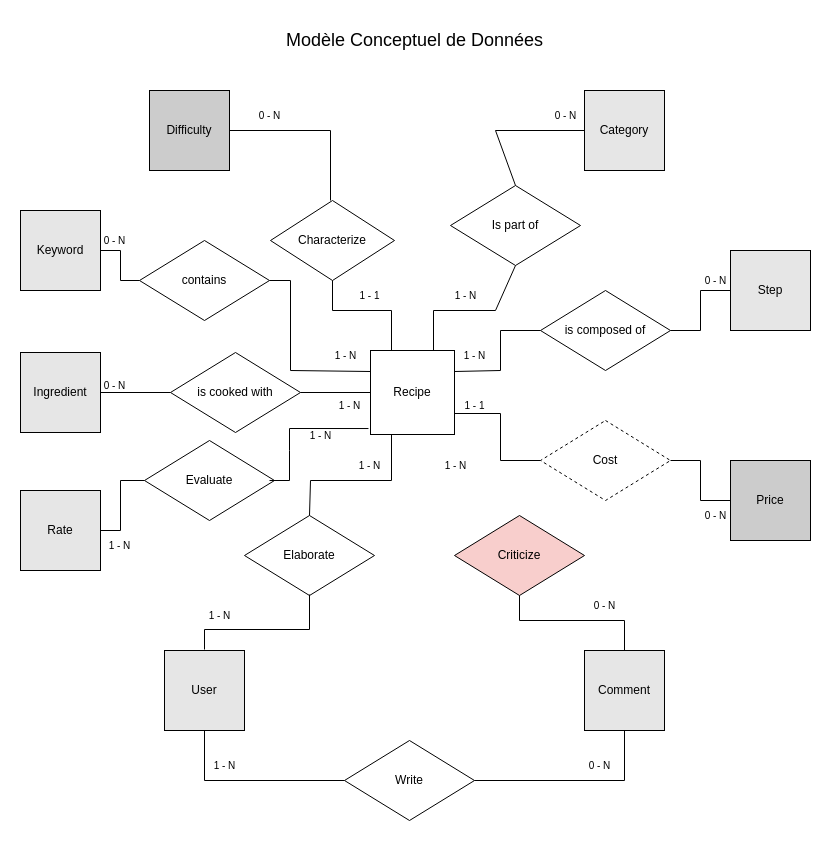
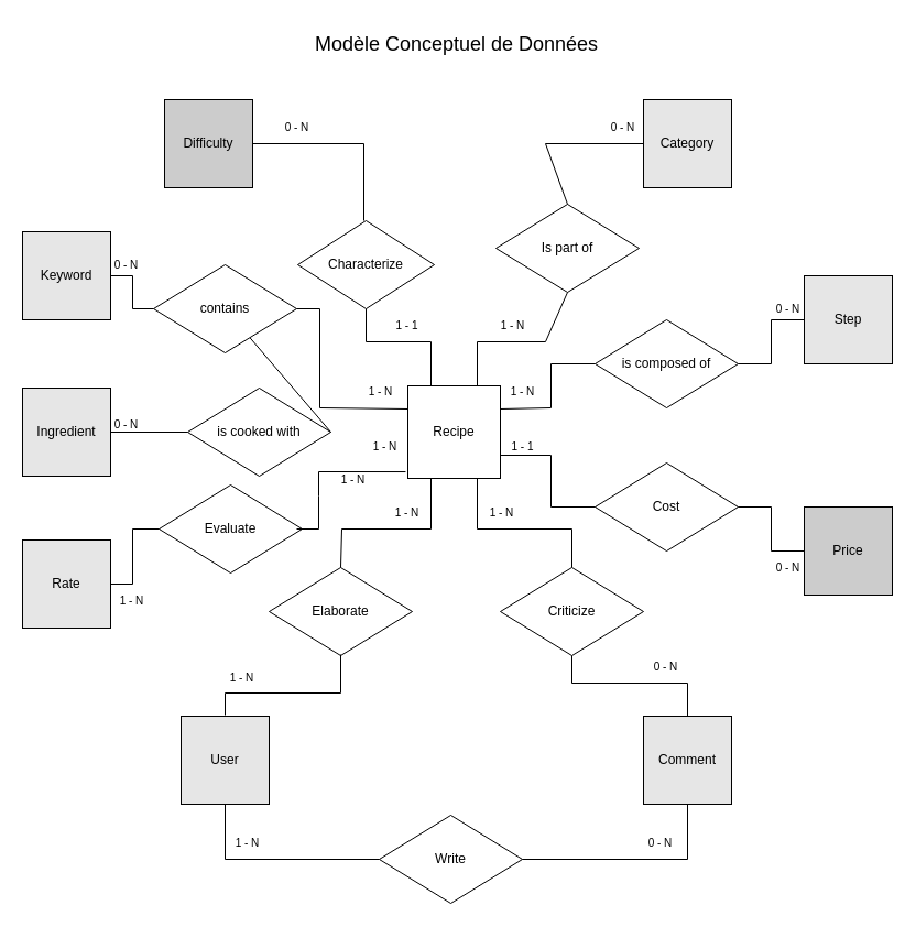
  <mxCell id="0" />
  <mxCell id="1" parent="0" />
  <mxCell id="2" value="Recipe" style="whiteSpace=wrap;html=1;aspect=fixed;" parent="1" vertex="1"><mxGeometry x="370" y="350" width="84" height="84" as="geometry" /></mxCell>
  <mxCell id="3" value="Difficulty" style="whiteSpace=wrap;html=1;aspect=fixed;fillColor=#CCCCCC;" parent="1" vertex="1"><mxGeometry x="149" y="90" width="80" height="80" as="geometry" /></mxCell>
  <mxCell id="4" value="Category" style="whiteSpace=wrap;html=1;aspect=fixed;fillColor=#E6E6E6;" parent="1" vertex="1"><mxGeometry x="584" y="90" width="80" height="80" as="geometry" /></mxCell>
  <mxCell id="5" value="Step" style="whiteSpace=wrap;html=1;aspect=fixed;fillColor=#E6E6E6;" parent="1" vertex="1"><mxGeometry x="730" y="250" width="80" height="80" as="geometry" /></mxCell>
  <mxCell id="6" value="Price" style="whiteSpace=wrap;html=1;aspect=fixed;fillColor=#CCCCCC;" parent="1" vertex="1"><mxGeometry x="730" y="460" width="80" height="80" as="geometry" /></mxCell>
  <mxCell id="7" value="Comment" style="whiteSpace=wrap;html=1;aspect=fixed;fillColor=#E6E6E6;" parent="1" vertex="1"><mxGeometry x="584" y="650" width="80" height="80" as="geometry" /></mxCell>
  <mxCell id="8" value="User" style="whiteSpace=wrap;html=1;aspect=fixed;fillColor=#E6E6E6;" parent="1" vertex="1"><mxGeometry x="164" y="650" width="80" height="80" as="geometry" /></mxCell>
  <mxCell id="9" value="Ingredient" style="whiteSpace=wrap;html=1;aspect=fixed;fillColor=#E6E6E6;" parent="1" vertex="1"><mxGeometry x="20" y="352" width="80" height="80" as="geometry" /></mxCell>
  <mxCell id="10" value="is cooked with" style="rhombus;whiteSpace=wrap;html=1;" parent="1" vertex="1"><mxGeometry x="170" y="352" width="130" height="80" as="geometry" /></mxCell>
  <mxCell id="11" value="Characterize" style="rhombus;whiteSpace=wrap;html=1;" parent="1" vertex="1"><mxGeometry x="270" y="200" width="124" height="80" as="geometry" /></mxCell>
  <mxCell id="12" value="Is part of" style="rhombus;whiteSpace=wrap;html=1;" parent="1" vertex="1"><mxGeometry x="450" y="185" width="130" height="80" as="geometry" /></mxCell>
  <mxCell id="13" value="is composed of" style="rhombus;whiteSpace=wrap;html=1;" parent="1" vertex="1"><mxGeometry x="540" y="290" width="130" height="80" as="geometry" /></mxCell>
- <mxCell id="14" value="Cost" style="rhombus;whiteSpace=wrap;html=1;dashed=1;" parent="1" vertex="1"><mxGeometry x="540" y="420" width="130" height="80" as="geometry" /></mxCell>
- <mxCell id="15" value="Criticize" style="rhombus;whiteSpace=wrap;html=1;fillColor=#f8cecc;" parent="1" vertex="1"><mxGeometry x="454" y="515" width="130" height="80" as="geometry" /></mxCell>
+ <mxCell id="14" value="Cost" style="rhombus;whiteSpace=wrap;html=1;" parent="1" vertex="1"><mxGeometry x="540" y="420" width="130" height="80" as="geometry" /></mxCell>
+ <mxCell id="15" value="Criticize" style="rhombus;whiteSpace=wrap;html=1;" parent="1" vertex="1"><mxGeometry x="454" y="515" width="130" height="80" as="geometry" /></mxCell>
  <mxCell id="16" value="Elaborate" style="rhombus;whiteSpace=wrap;html=1;" parent="1" vertex="1"><mxGeometry x="244" y="515" width="130" height="80" as="geometry" /></mxCell>
  <mxCell id="17" value="Write" style="rhombus;whiteSpace=wrap;html=1;" parent="1" vertex="1"><mxGeometry x="344" y="740" width="130" height="80" as="geometry" /></mxCell>
  <mxCell id="18" value="" style="endArrow=none;html=1;rounded=0;exitX=0.5;exitY=1;exitDx=0;exitDy=0;entryX=1;entryY=0.5;entryDx=0;entryDy=0;" parent="1" source="7" target="17" edge="1"><mxGeometry width="50" height="50" relative="1" as="geometry"><mxPoint x="480" y="730" as="sourcePoint" /><mxPoint x="625" y="810" as="targetPoint" /><Array as="points"><mxPoint x="624" y="780" /></Array></mxGeometry></mxCell>
  <mxCell id="19" value="" style="endArrow=none;html=1;rounded=0;entryX=0.5;entryY=1;entryDx=0;entryDy=0;exitX=0.5;exitY=0;exitDx=0;exitDy=0;" parent="1" source="7" target="15" edge="1"><mxGeometry width="50" height="50" relative="1" as="geometry"><mxPoint x="410" y="650" as="sourcePoint" /><mxPoint x="460" y="600" as="targetPoint" /><Array as="points"><mxPoint x="624" y="620" /><mxPoint x="519" y="620" /></Array></mxGeometry></mxCell>
  <mxCell id="20" value="" style="endArrow=none;html=1;rounded=0;entryX=0.5;entryY=1;entryDx=0;entryDy=0;exitX=0.5;exitY=0;exitDx=0;exitDy=0;" parent="1" edge="1"><mxGeometry width="50" height="50" relative="1" as="geometry"><mxPoint x="204" y="649" as="sourcePoint" /><mxPoint x="309" y="594" as="targetPoint" /><Array as="points"><mxPoint x="204" y="629" /><mxPoint x="309" y="629" /></Array></mxGeometry></mxCell>
  <mxCell id="21" value="" style="endArrow=none;html=1;rounded=0;exitX=0.5;exitY=0;exitDx=0;exitDy=0;entryX=0.25;entryY=1;entryDx=0;entryDy=0;" parent="1" source="16" target="2" edge="1"><mxGeometry width="50" height="50" relative="1" as="geometry"><mxPoint x="410" y="650" as="sourcePoint" /><mxPoint x="460" y="600" as="targetPoint" /><Array as="points"><mxPoint x="310" y="480" /><mxPoint x="391" y="480" /></Array></mxGeometry></mxCell>
+ <mxCell id="22" value="" style="endArrow=none;html=1;rounded=0;exitX=0.75;exitY=1;exitDx=0;exitDy=0;entryX=0.5;entryY=0;entryDx=0;entryDy=0;" parent="1" source="2" target="15" edge="1"><mxGeometry width="50" height="50" relative="1" as="geometry"><mxPoint x="410" y="650" as="sourcePoint" /><mxPoint x="460" y="600" as="targetPoint" /><Array as="points"><mxPoint x="433" y="480" /><mxPoint x="519" y="480" /></Array></mxGeometry></mxCell>
  <mxCell id="23" value="" style="endArrow=none;html=1;rounded=0;entryX=0;entryY=0.5;entryDx=0;entryDy=0;exitX=1;exitY=0.75;exitDx=0;exitDy=0;" parent="1" source="2" target="14" edge="1"><mxGeometry width="50" height="50" relative="1" as="geometry"><mxPoint x="410" y="650" as="sourcePoint" /><mxPoint x="460" y="600" as="targetPoint" /><Array as="points"><mxPoint x="500" y="413" /><mxPoint x="500" y="460" /></Array></mxGeometry></mxCell>
  <mxCell id="24" value="" style="endArrow=none;html=1;rounded=0;exitX=1;exitY=0.5;exitDx=0;exitDy=0;entryX=0;entryY=0.5;entryDx=0;entryDy=0;" parent="1" source="14" target="6" edge="1"><mxGeometry width="50" height="50" relative="1" as="geometry"><mxPoint x="620" y="460" as="sourcePoint" /><mxPoint x="670" y="410" as="targetPoint" /><Array as="points"><mxPoint x="700" y="460" /><mxPoint x="700" y="500" /></Array></mxGeometry></mxCell>
  <mxCell id="25" value="" style="endArrow=none;html=1;rounded=0;exitX=1;exitY=0.25;exitDx=0;exitDy=0;" parent="1" source="2" edge="1"><mxGeometry width="50" height="50" relative="1" as="geometry"><mxPoint x="490" y="380" as="sourcePoint" /><mxPoint x="540" y="330" as="targetPoint" /><Array as="points"><mxPoint x="500" y="370" /><mxPoint x="500" y="330" /></Array></mxGeometry></mxCell>
  <mxCell id="26" value="" style="endArrow=none;html=1;rounded=0;entryX=0;entryY=0.5;entryDx=0;entryDy=0;exitX=1;exitY=0.5;exitDx=0;exitDy=0;" parent="1" source="13" target="5" edge="1"><mxGeometry width="50" height="50" relative="1" as="geometry"><mxPoint x="610" y="460" as="sourcePoint" /><mxPoint x="660" y="410" as="targetPoint" /><Array as="points"><mxPoint x="700" y="330" /><mxPoint x="700" y="290" /></Array></mxGeometry></mxCell>
- <mxCell id="27" value="" style="endArrow=none;html=1;rounded=0;entryX=0;entryY=0.5;entryDx=0;entryDy=0;exitX=1;exitY=0.5;exitDx=0;exitDy=0;" parent="1" source="10" target="2" edge="1"><mxGeometry width="50" height="50" relative="1" as="geometry"><mxPoint x="320" y="460" as="sourcePoint" /><mxPoint x="370" y="410" as="targetPoint" /></mxGeometry></mxCell>
+ <mxCell id="27" value="" style="endArrow=none;html=1;rounded=0;exitX=1;exitY=0.5;exitDx=0;exitDy=0;" parent="1" source="10" target="34" edge="1"><mxGeometry width="50" height="50" relative="1" as="geometry"><mxPoint x="320" y="460" as="sourcePoint" /><mxPoint x="370" y="410" as="targetPoint" /></mxGeometry></mxCell>
  <mxCell id="28" value="" style="endArrow=none;html=1;rounded=0;entryX=1;entryY=0.5;entryDx=0;entryDy=0;exitX=0;exitY=0.5;exitDx=0;exitDy=0;" parent="1" source="10" target="9" edge="1"><mxGeometry width="50" height="50" relative="1" as="geometry"><mxPoint x="320" y="460" as="sourcePoint" /><mxPoint x="370" y="410" as="targetPoint" /></mxGeometry></mxCell>
  <mxCell id="29" value="" style="endArrow=none;html=1;rounded=0;entryX=0.5;entryY=1;entryDx=0;entryDy=0;exitX=0.75;exitY=0;exitDx=0;exitDy=0;" parent="1" source="2" target="12" edge="1"><mxGeometry width="50" height="50" relative="1" as="geometry"><mxPoint x="430" y="320" as="sourcePoint" /><mxPoint x="480" y="270" as="targetPoint" /><Array as="points"><mxPoint x="433" y="310" /><mxPoint x="495" y="310" /></Array></mxGeometry></mxCell>
  <mxCell id="30" value="" style="endArrow=none;html=1;rounded=0;exitX=0.25;exitY=0;exitDx=0;exitDy=0;entryX=0.5;entryY=1;entryDx=0;entryDy=0;" parent="1" source="2" target="11" edge="1"><mxGeometry width="50" height="50" relative="1" as="geometry"><mxPoint x="430" y="320" as="sourcePoint" /><mxPoint x="480" y="270" as="targetPoint" /><Array as="points"><mxPoint x="391" y="310" /><mxPoint x="332" y="310" /></Array></mxGeometry></mxCell>
  <mxCell id="31" value="" style="endArrow=none;html=1;rounded=0;entryX=1;entryY=0.5;entryDx=0;entryDy=0;" parent="1" target="3" edge="1"><mxGeometry width="50" height="50" relative="1" as="geometry"><mxPoint x="330" y="200" as="sourcePoint" /><mxPoint x="380" y="150" as="targetPoint" /><Array as="points"><mxPoint x="330" y="130" /></Array></mxGeometry></mxCell>
  <mxCell id="32" value="" style="endArrow=none;html=1;rounded=0;entryX=0;entryY=0.5;entryDx=0;entryDy=0;exitX=0.5;exitY=0;exitDx=0;exitDy=0;" parent="1" source="12" target="4" edge="1"><mxGeometry width="50" height="50" relative="1" as="geometry"><mxPoint x="430" y="320" as="sourcePoint" /><mxPoint x="480" y="270" as="targetPoint" /><Array as="points"><mxPoint x="495" y="130" /></Array></mxGeometry></mxCell>
  <mxCell id="33" value="Keyword" style="whiteSpace=wrap;html=1;aspect=fixed;fillColor=#E6E6E6;" parent="1" vertex="1"><mxGeometry x="20" y="210" width="80" height="80" as="geometry" /></mxCell>
  <mxCell id="34" value="contains" style="rhombus;whiteSpace=wrap;html=1;" parent="1" vertex="1"><mxGeometry x="139" y="240" width="130" height="80" as="geometry" /></mxCell>
  <mxCell id="35" value="" style="endArrow=none;html=1;rounded=0;entryX=0;entryY=0.5;entryDx=0;entryDy=0;exitX=1;exitY=0.5;exitDx=0;exitDy=0;" parent="1" source="33" target="34" edge="1"><mxGeometry width="50" height="50" relative="1" as="geometry"><mxPoint x="280" y="470" as="sourcePoint" /><mxPoint x="330" y="420" as="targetPoint" /><Array as="points"><mxPoint x="120" y="250" /><mxPoint x="120" y="280" /></Array></mxGeometry></mxCell>
  <mxCell id="36" value="" style="endArrow=none;html=1;rounded=0;entryX=0;entryY=0.25;entryDx=0;entryDy=0;exitX=1;exitY=0.5;exitDx=0;exitDy=0;" parent="1" source="34" target="2" edge="1"><mxGeometry width="50" height="50" relative="1" as="geometry"><mxPoint x="280" y="470" as="sourcePoint" /><mxPoint x="330" y="420" as="targetPoint" /><Array as="points"><mxPoint x="290" y="280" /><mxPoint x="290" y="370" /></Array></mxGeometry></mxCell>
  <mxCell id="37" value="1 - 1" style="text;html=1;align=center;verticalAlign=middle;resizable=0;points=[];autosize=1;strokeColor=none;fillColor=none;fontSize=10;" parent="1" vertex="1"><mxGeometry x="349" y="280" width="40" height="30" as="geometry" /></mxCell>
  <mxCell id="38" value="&lt;font style=&quot;font-size: 10px;&quot;&gt;0 - N&lt;/font&gt;" style="text;html=1;align=center;verticalAlign=middle;resizable=0;points=[];autosize=1;strokeColor=none;fillColor=none;" parent="1" vertex="1"><mxGeometry x="244" y="100" width="50" height="30" as="geometry" /></mxCell>
  <mxCell id="39" value="&lt;font style=&quot;font-size: 10px;&quot;&gt;0 - N&lt;/font&gt;" style="text;html=1;align=center;verticalAlign=middle;resizable=0;points=[];autosize=1;strokeColor=none;fillColor=none;" parent="1" vertex="1"><mxGeometry x="540" y="100" width="50" height="30" as="geometry" /></mxCell>
  <mxCell id="40" value="1 - N" style="text;html=1;align=center;verticalAlign=middle;resizable=0;points=[];autosize=1;strokeColor=none;fillColor=none;fontSize=10;" parent="1" vertex="1"><mxGeometry x="440" y="280" width="50" height="30" as="geometry" /></mxCell>
  <mxCell id="41" value="1 - N" style="text;html=1;align=center;verticalAlign=middle;resizable=0;points=[];autosize=1;strokeColor=none;fillColor=none;fontSize=10;" parent="1" vertex="1"><mxGeometry x="320" y="340" width="50" height="30" as="geometry" /></mxCell>
  <mxCell id="42" value="&lt;font style=&quot;font-size: 10px;&quot;&gt;0 - N&lt;/font&gt;" style="text;html=1;align=center;verticalAlign=middle;resizable=0;points=[];autosize=1;strokeColor=none;fillColor=none;" parent="1" vertex="1"><mxGeometry x="89" y="225" width="50" height="30" as="geometry" /></mxCell>
  <mxCell id="43" value="1 - N" style="text;html=1;align=center;verticalAlign=middle;resizable=0;points=[];autosize=1;strokeColor=none;fillColor=none;fontSize=10;" parent="1" vertex="1"><mxGeometry x="324" y="390" width="50" height="30" as="geometry" /></mxCell>
  <mxCell id="44" value="&lt;font style=&quot;font-size: 10px;&quot;&gt;0 - N&lt;/font&gt;" style="text;html=1;align=center;verticalAlign=middle;resizable=0;points=[];autosize=1;strokeColor=none;fillColor=none;" parent="1" vertex="1"><mxGeometry x="89" y="370" width="50" height="30" as="geometry" /></mxCell>
  <mxCell id="45" value="&lt;font style=&quot;font-size: 10px;&quot;&gt;0 - N&lt;/font&gt;" style="text;html=1;align=center;verticalAlign=middle;resizable=0;points=[];autosize=1;strokeColor=none;fillColor=none;" parent="1" vertex="1"><mxGeometry x="690" y="500" width="50" height="30" as="geometry" /></mxCell>
  <mxCell id="46" value="&lt;font style=&quot;font-size: 10px;&quot;&gt;0 - N&lt;/font&gt;" style="text;html=1;align=center;verticalAlign=middle;resizable=0;points=[];autosize=1;strokeColor=none;fillColor=none;" parent="1" vertex="1"><mxGeometry x="690" y="265" width="50" height="30" as="geometry" /></mxCell>
  <mxCell id="47" value="1 - N" style="text;html=1;align=center;verticalAlign=middle;resizable=0;points=[];autosize=1;strokeColor=none;fillColor=none;fontSize=10;" parent="1" vertex="1"><mxGeometry x="449" y="340" width="50" height="30" as="geometry" /></mxCell>
  <mxCell id="48" value="1 - 1" style="text;html=1;align=center;verticalAlign=middle;resizable=0;points=[];autosize=1;strokeColor=none;fillColor=none;fontSize=10;" parent="1" vertex="1"><mxGeometry x="454" y="390" width="40" height="30" as="geometry" /></mxCell>
  <mxCell id="49" value="1 - N" style="text;html=1;align=center;verticalAlign=middle;resizable=0;points=[];autosize=1;strokeColor=none;fillColor=none;fontSize=10;" parent="1" vertex="1"><mxGeometry x="194" y="600" width="50" height="30" as="geometry" /></mxCell>
  <mxCell id="50" value="1 - N" style="text;html=1;align=center;verticalAlign=middle;resizable=0;points=[];autosize=1;strokeColor=none;fillColor=none;fontSize=10;" parent="1" vertex="1"><mxGeometry x="344" y="450" width="50" height="30" as="geometry" /></mxCell>
  <mxCell id="51" value="&lt;font style=&quot;font-size: 10px;&quot;&gt;1 - N&lt;/font&gt;" style="text;html=1;align=center;verticalAlign=middle;resizable=0;points=[];autosize=1;strokeColor=none;fillColor=none;" parent="1" vertex="1"><mxGeometry x="430" y="450" width="50" height="30" as="geometry" /></mxCell>
  <mxCell id="52" value="0 - N" style="text;html=1;align=center;verticalAlign=middle;resizable=0;points=[];autosize=1;strokeColor=none;fillColor=none;fontSize=10;" parent="1" vertex="1"><mxGeometry x="579" y="590" width="50" height="30" as="geometry" /></mxCell>
  <mxCell id="53" value="&lt;font style=&quot;font-size: 10px;&quot;&gt;0 - N&lt;/font&gt;" style="text;html=1;align=center;verticalAlign=middle;resizable=0;points=[];autosize=1;strokeColor=none;fillColor=none;" parent="1" vertex="1"><mxGeometry x="574" y="750" width="50" height="30" as="geometry" /></mxCell>
  <mxCell id="54" value="&lt;font style=&quot;font-size: 18px;&quot;&gt;Modèle Conceptuel de Données&lt;/font&gt;" style="text;html=1;align=center;verticalAlign=middle;resizable=0;points=[];autosize=1;strokeColor=none;fillColor=none;fontSize=10;" parent="1" vertex="1"><mxGeometry x="274" y="20" width="280" height="40" as="geometry" /></mxCell>
  <mxCell id="55" value="" style="endArrow=none;html=1;rounded=0;exitX=0.5;exitY=1;exitDx=0;exitDy=0;" parent="1" source="8" edge="1"><mxGeometry width="50" height="50" relative="1" as="geometry"><mxPoint x="204" y="730" as="sourcePoint" /><mxPoint x="204" y="780" as="targetPoint" /><Array as="points" /></mxGeometry></mxCell>
  <mxCell id="56" value="" style="endArrow=none;html=1;rounded=0;fontSize=18;exitX=0;exitY=0.5;exitDx=0;exitDy=0;entryX=0;entryY=0.667;entryDx=0;entryDy=0;entryPerimeter=0;" parent="1" source="17" edge="1"><mxGeometry width="50" height="50" relative="1" as="geometry"><mxPoint x="460" y="670" as="sourcePoint" /><mxPoint x="204" y="780.01" as="targetPoint" /></mxGeometry></mxCell>
  <mxCell id="57" value="1 - N" style="text;html=1;align=center;verticalAlign=middle;resizable=0;points=[];autosize=1;strokeColor=none;fillColor=none;fontSize=10;" parent="1" vertex="1"><mxGeometry x="199" y="750" width="50" height="30" as="geometry" /></mxCell>
  <mxCell id="58" value="Rate" style="whiteSpace=wrap;html=1;aspect=fixed;fillColor=#E6E6E6;" vertex="1" parent="1"><mxGeometry x="20" y="490" width="80" height="80" as="geometry" /></mxCell>
  <mxCell id="59" value="Evaluate" style="rhombus;whiteSpace=wrap;html=1;" vertex="1" parent="1"><mxGeometry x="144" y="440" width="130" height="80" as="geometry" /></mxCell>
  <mxCell id="60" value="" style="endArrow=none;html=1;rounded=0;entryX=1;entryY=0.5;entryDx=0;entryDy=0;exitX=0;exitY=0.5;exitDx=0;exitDy=0;" edge="1" parent="1" source="59" target="58"><mxGeometry width="50" height="50" relative="1" as="geometry"><mxPoint x="180" y="402" as="sourcePoint" /><mxPoint x="110" y="402" as="targetPoint" /><Array as="points"><mxPoint x="120" y="480" /><mxPoint x="120" y="530" /></Array></mxGeometry></mxCell>
  <mxCell id="61" value="" style="endArrow=none;html=1;rounded=0;entryX=1;entryY=0.5;entryDx=0;entryDy=0;exitX=-0.024;exitY=0.929;exitDx=0;exitDy=0;exitPerimeter=0;" edge="1" parent="1" source="2"><mxGeometry width="50" height="50" relative="1" as="geometry"><mxPoint x="310" y="430" as="sourcePoint" /><mxPoint x="269" y="480" as="targetPoint" /><Array as="points"><mxPoint x="289" y="428" /><mxPoint x="289" y="450" /><mxPoint x="289" y="480" /></Array></mxGeometry></mxCell>
  <mxCell id="62" value="1 - N" style="text;html=1;align=center;verticalAlign=middle;resizable=0;points=[];autosize=1;strokeColor=none;fillColor=none;fontSize=10;" vertex="1" parent="1"><mxGeometry x="295" y="420" width="50" height="30" as="geometry" /></mxCell>
  <mxCell id="63" value="1 - N" style="text;html=1;align=center;verticalAlign=middle;resizable=0;points=[];autosize=1;strokeColor=none;fillColor=none;fontSize=10;" vertex="1" parent="1"><mxGeometry x="94" y="530" width="50" height="30" as="geometry" /></mxCell>
